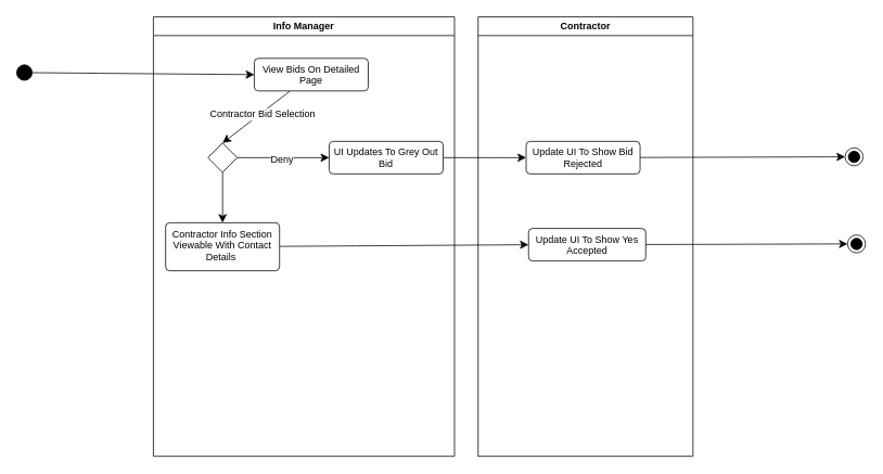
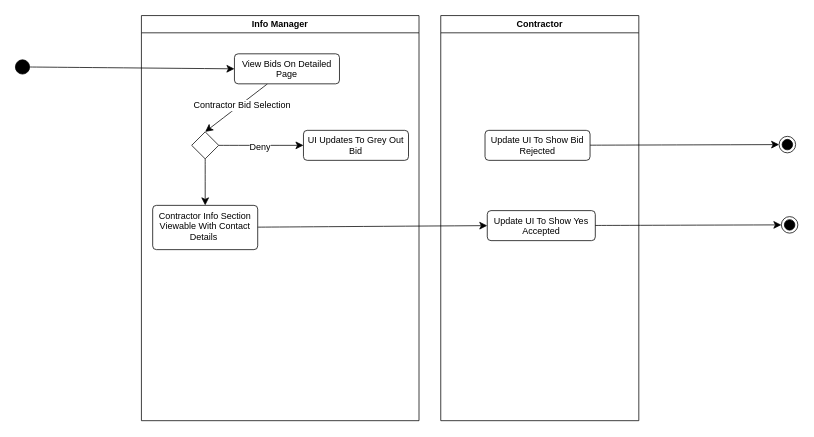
  <mxCell id="0" />
  <mxCell id="1" parent="0" />
  <mxCell id="2" value="Info Manager" style="swimlane;whiteSpace=wrap;html=1;" vertex="1" parent="1"><mxGeometry x="188" y="20" width="370" height="540" as="geometry" /></mxCell>
  <mxCell id="3" style="edgeStyle=none;curved=1;rounded=0;orthogonalLoop=1;jettySize=auto;html=1;fontSize=12;startSize=8;endSize=8;entryX=0.5;entryY=0;entryDx=0;entryDy=0;" edge="1" parent="2" source="5" target="13"><mxGeometry relative="1" as="geometry"><mxPoint x="132" y="113" as="targetPoint" /></mxGeometry></mxCell>
  <mxCell id="4" value="Contractor Bid Selection" style="edgeLabel;html=1;align=center;verticalAlign=middle;resizable=0;points=[];fontSize=12;" vertex="1" connectable="0" parent="3"><mxGeometry x="-0.135" y="1" relative="1" as="geometry"><mxPoint as="offset" /></mxGeometry></mxCell>
  <mxCell id="5" value="View Bids On Detailed Page" style="html=1;align=center;verticalAlign=top;rounded=1;absoluteArcSize=1;arcSize=10;dashed=0;whiteSpace=wrap;" vertex="1" parent="2"><mxGeometry x="124" y="51" width="140" height="40" as="geometry" /></mxCell>
  <mxCell id="6" style="edgeStyle=none;curved=1;rounded=0;orthogonalLoop=1;jettySize=auto;html=1;entryX=0.5;entryY=0;entryDx=0;entryDy=0;fontSize=12;startSize=8;endSize=8;" edge="1" parent="2"><mxGeometry relative="1" as="geometry"><mxPoint x="132" y="202" as="targetPoint" /></mxGeometry></mxCell>
  <mxCell id="7" style="edgeStyle=none;curved=1;rounded=0;orthogonalLoop=1;jettySize=auto;html=1;entryX=0.5;entryY=0;entryDx=0;entryDy=0;fontSize=12;startSize=8;endSize=8;" edge="1" parent="2"><mxGeometry relative="1" as="geometry"><Array as="points"><mxPoint x="328" y="155" /></Array><mxPoint x="148.947" y="218.947" as="sourcePoint" /></mxGeometry></mxCell>
  <mxCell id="8" value="No" style="edgeLabel;html=1;align=center;verticalAlign=middle;resizable=0;points=[];fontSize=12;" vertex="1" connectable="0" parent="7"><mxGeometry x="-0.475" y="24" relative="1" as="geometry"><mxPoint as="offset" /></mxGeometry></mxCell>
  <mxCell id="9" style="edgeStyle=none;curved=1;rounded=0;orthogonalLoop=1;jettySize=auto;html=1;entryX=0;entryY=0.5;entryDx=0;entryDy=0;fontSize=12;startSize=8;endSize=8;" edge="1" parent="2" source="13" target="14"><mxGeometry relative="1" as="geometry" /></mxCell>
  <mxCell id="10" value="No" style="edgeLabel;html=1;align=center;verticalAlign=middle;resizable=0;points=[];fontSize=12;" vertex="1" connectable="0" parent="9"><mxGeometry x="-0.026" y="-3" relative="1" as="geometry"><mxPoint as="offset" /></mxGeometry></mxCell>
  <mxCell id="11" value="Deny" style="edgeLabel;html=1;align=center;verticalAlign=middle;resizable=0;points=[];fontSize=12;" vertex="1" connectable="0" parent="9"><mxGeometry x="-0.048" y="-2" relative="1" as="geometry"><mxPoint as="offset" /></mxGeometry></mxCell>
  <mxCell id="12" style="edgeStyle=none;curved=1;rounded=0;orthogonalLoop=1;jettySize=auto;html=1;entryX=0.5;entryY=0;entryDx=0;entryDy=0;fontSize=12;startSize=8;endSize=8;" edge="1" parent="2" source="13" target="15"><mxGeometry relative="1" as="geometry" /></mxCell>
  <mxCell id="13" value="" style="rhombus;whiteSpace=wrap;html=1;" vertex="1" parent="2"><mxGeometry x="67" y="155" width="36" height="36" as="geometry" /></mxCell>
  <mxCell id="14" value="UI Updates To Grey Out Bid" style="html=1;align=center;verticalAlign=top;rounded=1;absoluteArcSize=1;arcSize=10;dashed=0;whiteSpace=wrap;" vertex="1" parent="2"><mxGeometry x="216" y="153" width="140" height="40" as="geometry" /></mxCell>
  <mxCell id="15" value="Contractor Info Section Viewable With Contact Details&amp;nbsp;" style="html=1;align=center;verticalAlign=top;rounded=1;absoluteArcSize=1;arcSize=10;dashed=0;whiteSpace=wrap;" vertex="1" parent="2"><mxGeometry x="15" y="253" width="140" height="59" as="geometry" /></mxCell>
  <mxCell id="16" style="edgeStyle=none;curved=1;rounded=0;orthogonalLoop=1;jettySize=auto;html=1;entryX=0;entryY=0.5;entryDx=0;entryDy=0;fontSize=12;startSize=8;endSize=8;" edge="1" parent="1" source="17" target="5"><mxGeometry relative="1" as="geometry" /></mxCell>
  <mxCell id="17" value="" style="ellipse;fillColor=strokeColor;html=1;" vertex="1" parent="1"><mxGeometry x="20" y="79" width="19" height="19" as="geometry" /></mxCell>
  <mxCell id="18" value="Contractor" style="swimlane;whiteSpace=wrap;html=1;" vertex="1" parent="1"><mxGeometry x="587" y="20" width="264" height="540" as="geometry" /></mxCell>
  <mxCell id="19" value="Update UI To Show Bid Rejected" style="html=1;align=center;verticalAlign=top;rounded=1;absoluteArcSize=1;arcSize=10;dashed=0;whiteSpace=wrap;" vertex="1" parent="18"><mxGeometry x="59" y="153" width="140" height="40" as="geometry" /></mxCell>
  <mxCell id="20" style="edgeStyle=none;curved=1;rounded=0;orthogonalLoop=1;jettySize=auto;html=1;entryX=0.5;entryY=0;entryDx=0;entryDy=0;fontSize=12;startSize=8;endSize=8;" edge="1" parent="18"><mxGeometry relative="1" as="geometry"><mxPoint x="132" y="202" as="targetPoint" /></mxGeometry></mxCell>
  <mxCell id="21" style="edgeStyle=none;curved=1;rounded=0;orthogonalLoop=1;jettySize=auto;html=1;entryX=0.5;entryY=0;entryDx=0;entryDy=0;fontSize=12;startSize=8;endSize=8;" edge="1" parent="18"><mxGeometry relative="1" as="geometry"><Array as="points"><mxPoint x="328" y="155" /></Array><mxPoint x="148.947" y="218.947" as="sourcePoint" /></mxGeometry></mxCell>
  <mxCell id="22" value="No" style="edgeLabel;html=1;align=center;verticalAlign=middle;resizable=0;points=[];fontSize=12;" vertex="1" connectable="0" parent="21"><mxGeometry x="-0.475" y="24" relative="1" as="geometry"><mxPoint as="offset" /></mxGeometry></mxCell>
  <mxCell id="23" style="edgeStyle=none;curved=1;rounded=0;orthogonalLoop=1;jettySize=auto;html=1;entryX=1.001;entryY=0.433;entryDx=0;entryDy=0;fontSize=12;startSize=8;endSize=8;entryPerimeter=0;" edge="1" parent="18"><mxGeometry relative="1" as="geometry"><Array as="points"><mxPoint x="283" y="268" /></Array><mxPoint x="202.14" y="133.32" as="targetPoint" /></mxGeometry></mxCell>
  <mxCell id="24" value="Yes" style="edgeLabel;html=1;align=center;verticalAlign=middle;resizable=0;points=[];fontSize=12;" vertex="1" connectable="0" parent="23"><mxGeometry x="-0.368" y="14" relative="1" as="geometry"><mxPoint as="offset" /></mxGeometry></mxCell>
  <mxCell id="25" value="Update UI To Show Yes Accepted" style="html=1;align=center;verticalAlign=top;rounded=1;absoluteArcSize=1;arcSize=10;dashed=0;whiteSpace=wrap;" vertex="1" parent="18"><mxGeometry x="62" y="260" width="144" height="40" as="geometry" /></mxCell>
- <mxCell id="26" style="edgeStyle=none;curved=1;rounded=0;orthogonalLoop=1;jettySize=auto;html=1;entryX=0;entryY=0.5;entryDx=0;entryDy=0;fontSize=12;startSize=8;endSize=8;" edge="1" parent="1" source="14" target="19"><mxGeometry relative="1" as="geometry" /></mxCell>
  <mxCell id="27" value="" style="ellipse;html=1;shape=endState;fillColor=strokeColor;" vertex="1" parent="1"><mxGeometry x="1038" y="181" width="22" height="22" as="geometry" /></mxCell>
  <mxCell id="28" style="edgeStyle=none;curved=1;rounded=0;orthogonalLoop=1;jettySize=auto;html=1;entryX=0;entryY=0.5;entryDx=0;entryDy=0;fontSize=12;startSize=8;endSize=8;" edge="1" parent="1" source="19" target="27"><mxGeometry relative="1" as="geometry" /></mxCell>
  <mxCell id="29" value="" style="ellipse;html=1;shape=endState;fillColor=strokeColor;" vertex="1" parent="1"><mxGeometry x="1041" y="288" width="22" height="22" as="geometry" /></mxCell>
  <mxCell id="30" style="edgeStyle=none;curved=1;rounded=0;orthogonalLoop=1;jettySize=auto;html=1;entryX=0;entryY=0.5;entryDx=0;entryDy=0;fontSize=12;startSize=8;endSize=8;" edge="1" parent="1" source="15" target="25"><mxGeometry relative="1" as="geometry" /></mxCell>
  <mxCell id="31" style="edgeStyle=none;curved=1;rounded=0;orthogonalLoop=1;jettySize=auto;html=1;entryX=0;entryY=0.5;entryDx=0;entryDy=0;fontSize=12;startSize=8;endSize=8;" edge="1" parent="1" source="25" target="29"><mxGeometry relative="1" as="geometry" /></mxCell>
